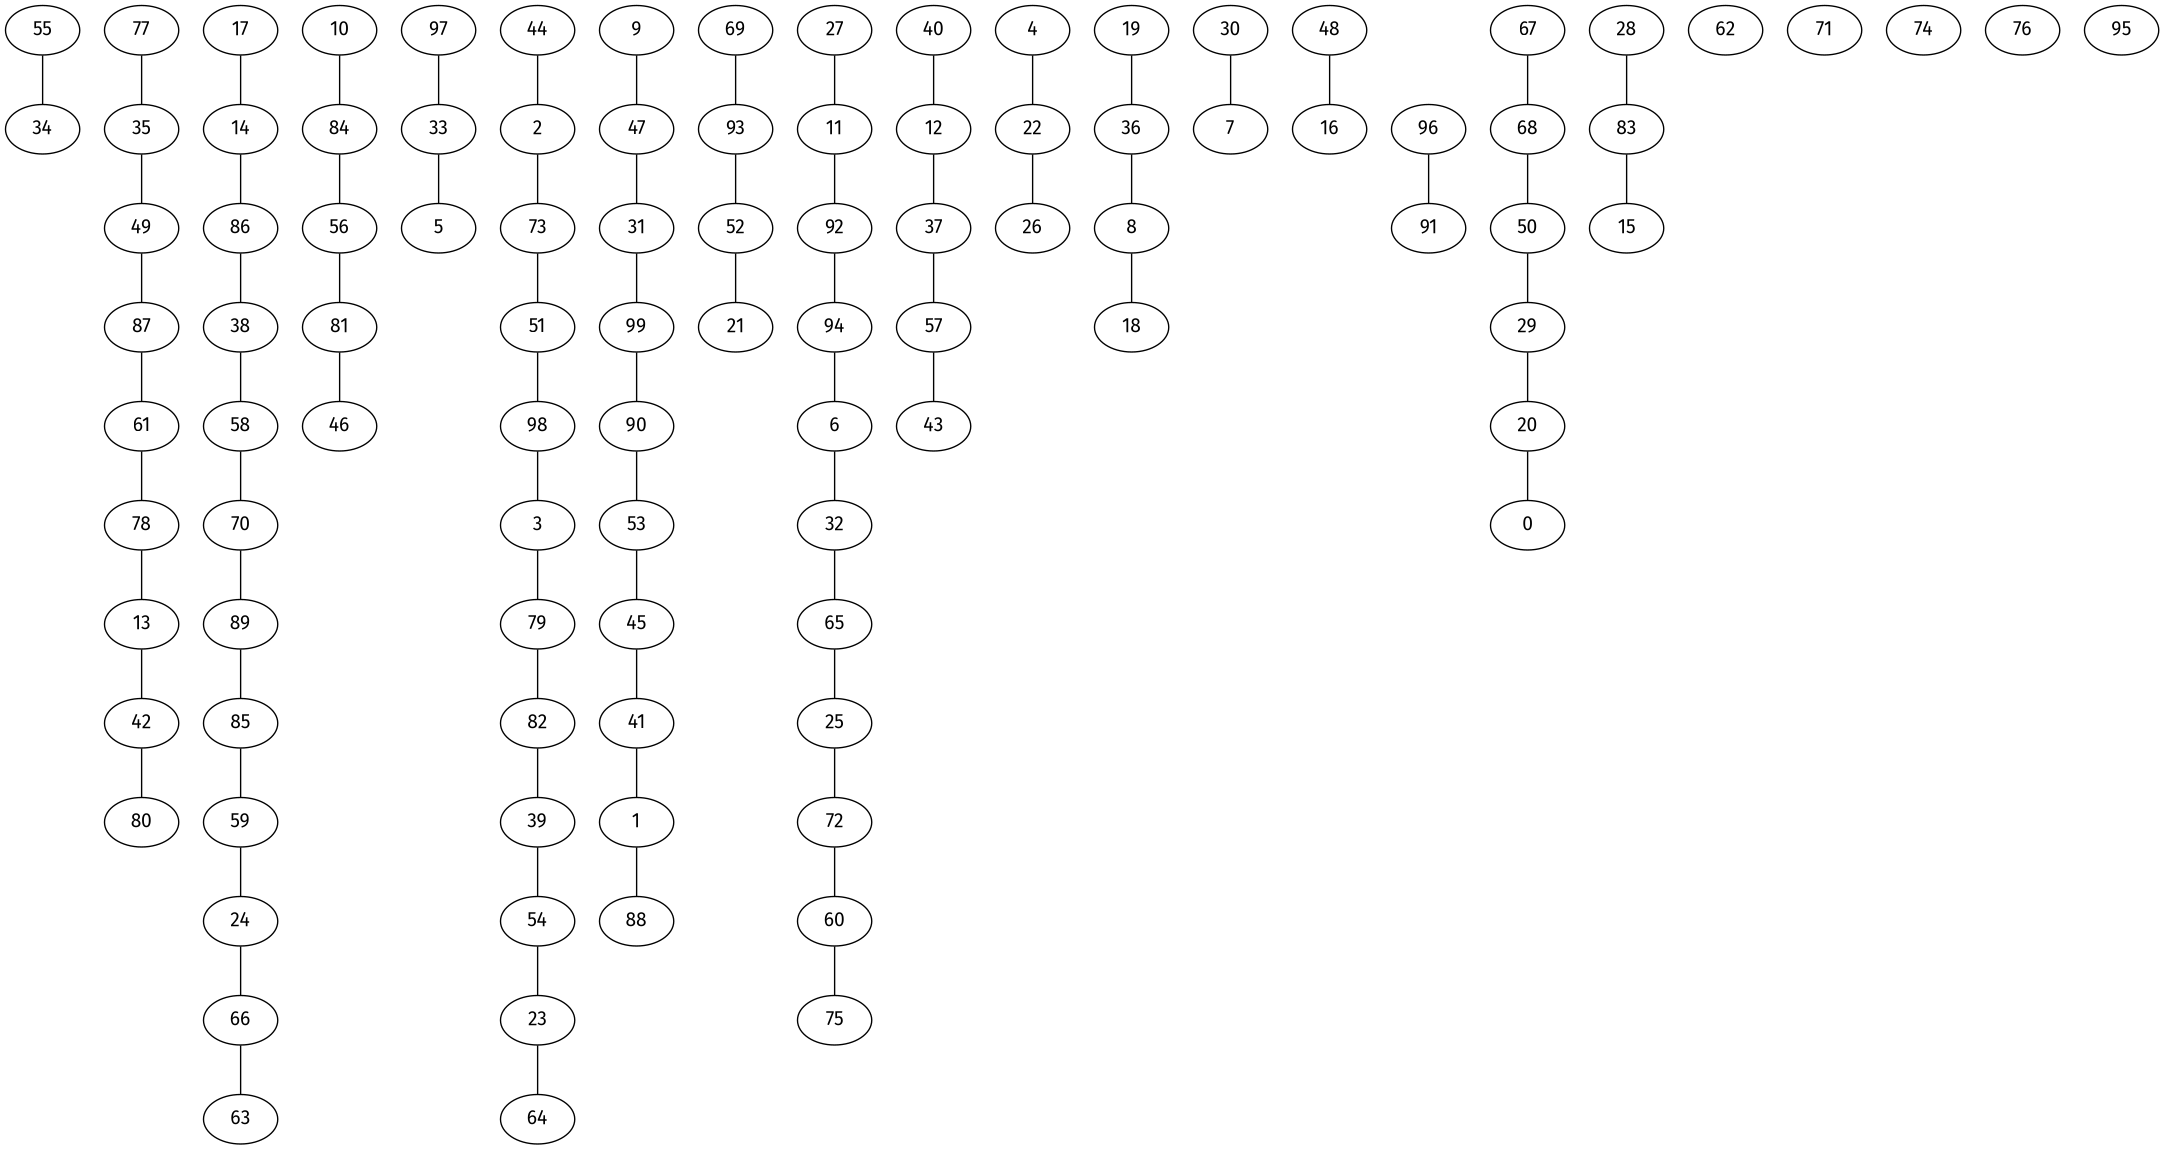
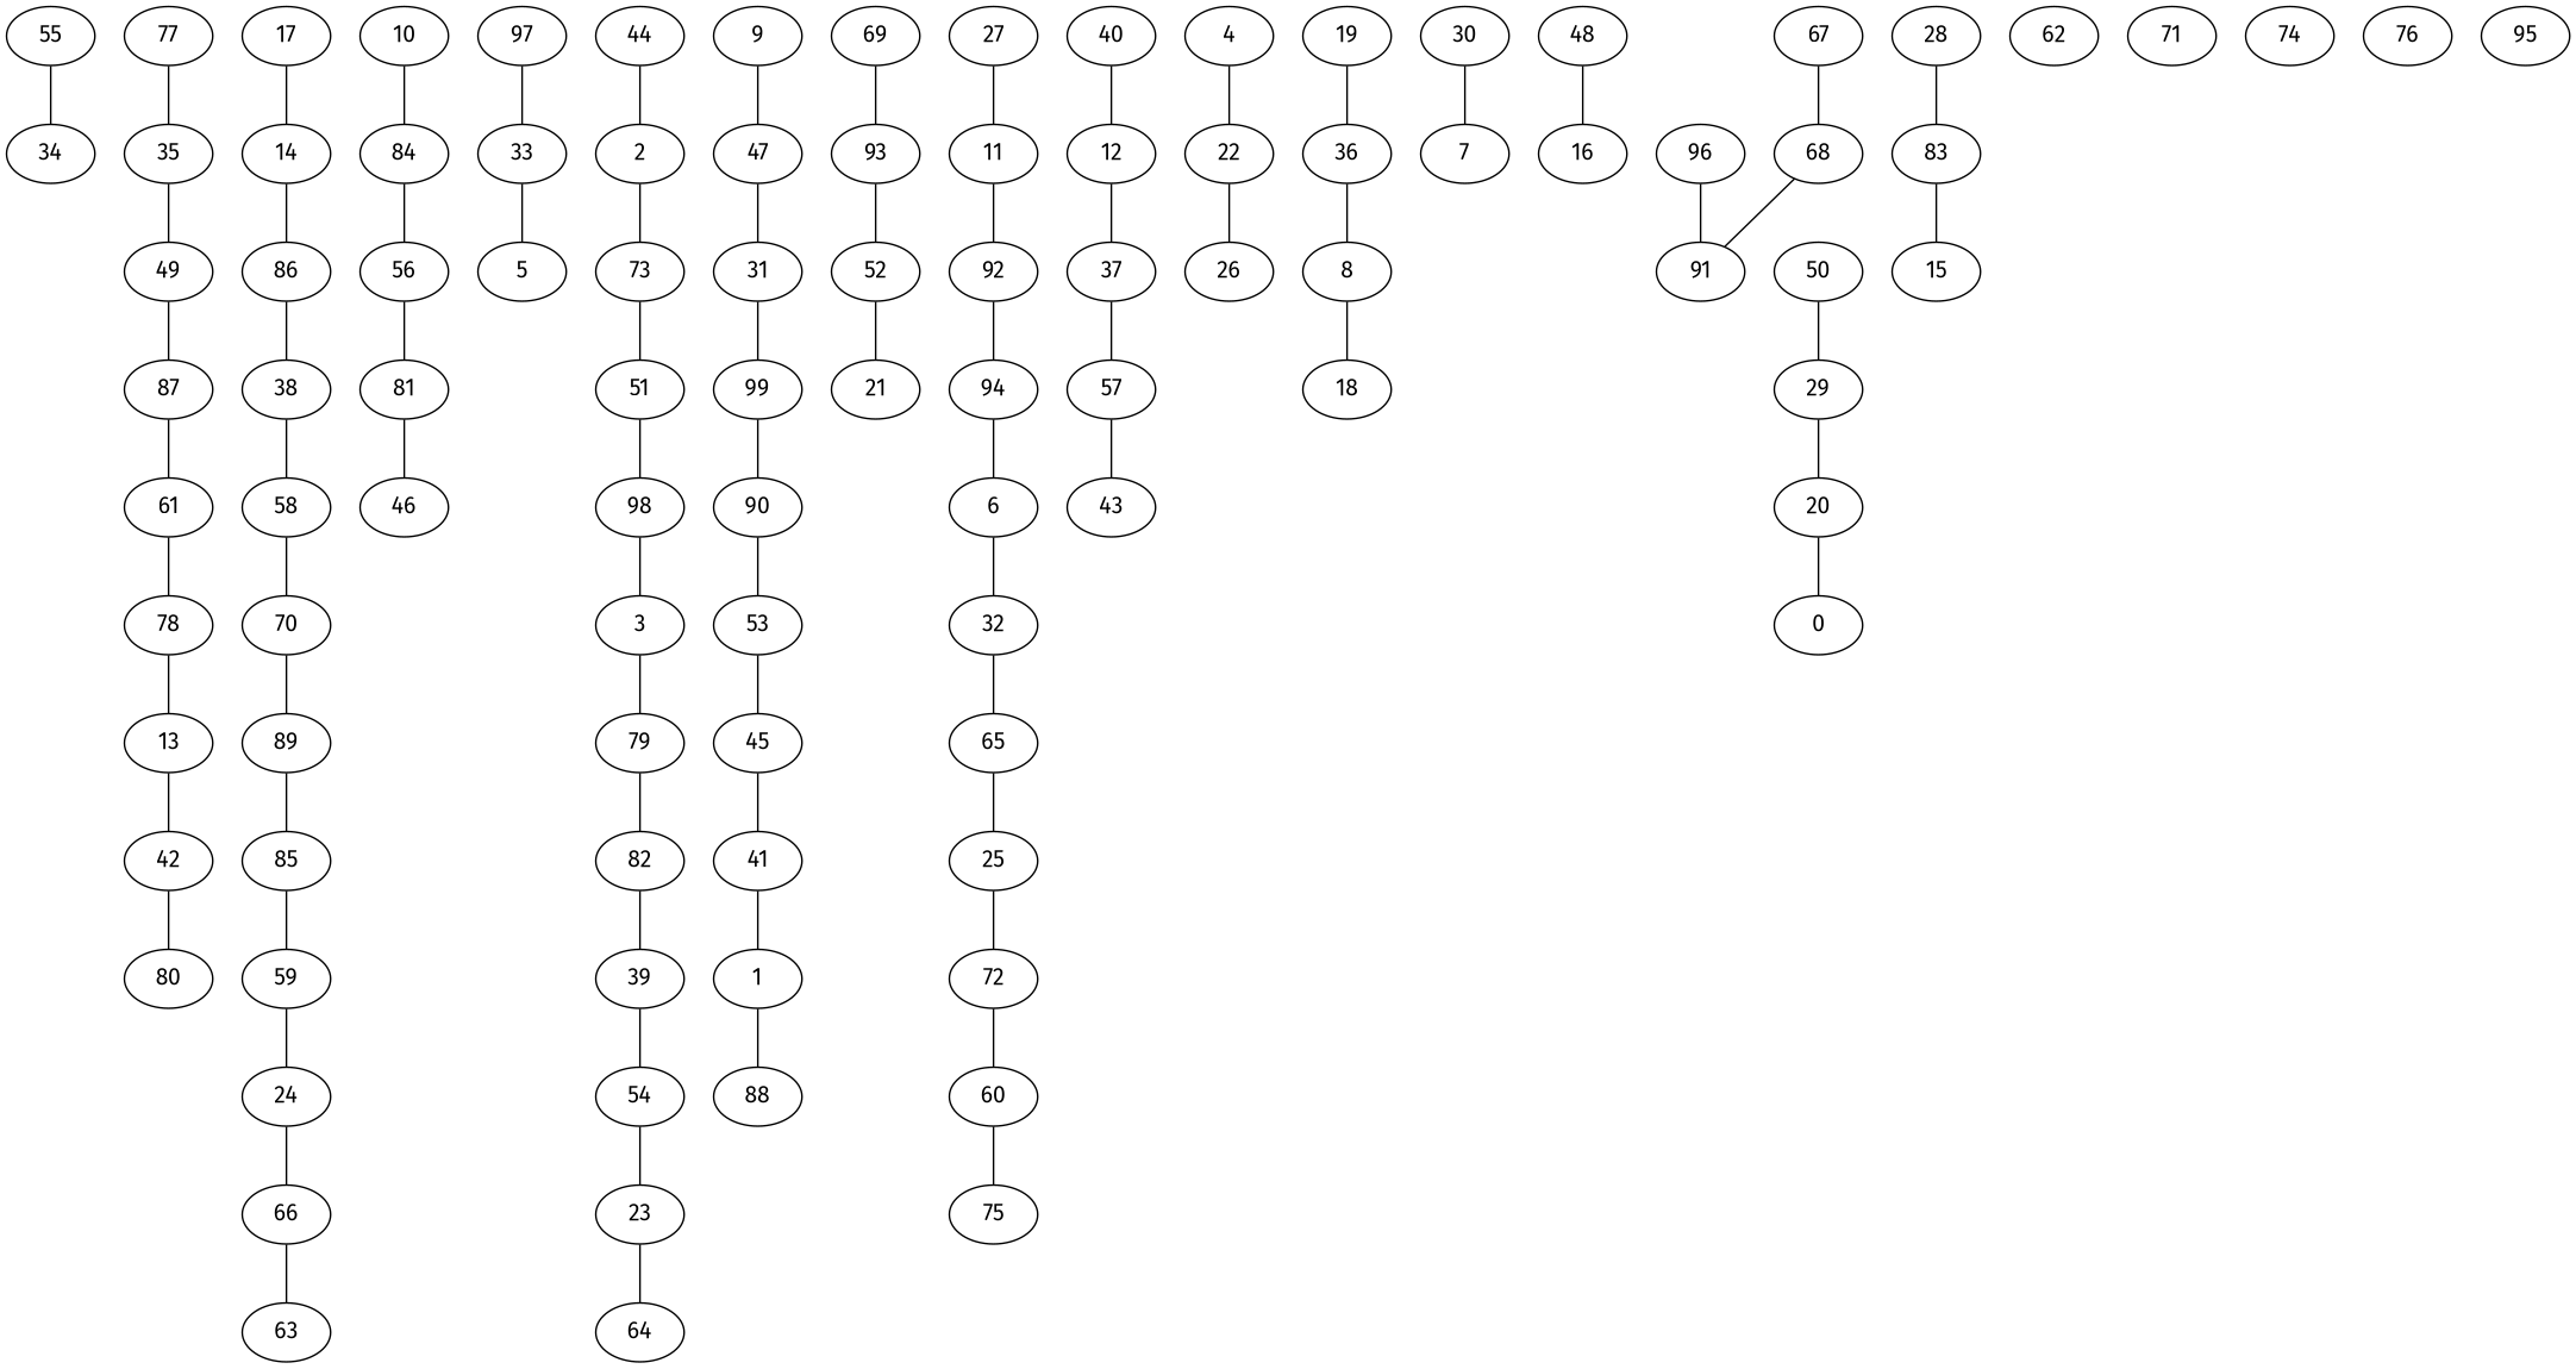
  graph {
    fontname="Fira Sans"
    node [fontname="Fira Sans"]
    edge [fontname="Fira Sans"]
    55
    34
    87
    61
    78
    13
    59
    24
    66
    63
    81
    46
    97
    33
    5
    39
    54
    23
    64
    41
    1
    88
    2
    73
    51
    98
    69
    93
    52
    21
    77
    35
    49
    94
    6
    32
    65
    40
    12
    42
    80
    4
    22
    26
    19
    36
    8
    18
    3
    79
    9
    47
    31
    99
    30
    7
    25
    72
    60
    75
    48
    16
    37
    57
    43
    82
    56
    68
    50
    29
    20
    45
    0
    92
    85
    90
    53
    67
    14
    86
    38
    58
    10
    84
    70
    11
    89
    44
    96
    91
    83
    15
    27
    28
    17
    62
    71
    74
    76
    95
    55 -- 34
    87 -- 61
    61 -- 78
    78 -- 13
    13 -- 42
    59 -- 24
    24 -- 66
    66 -- 63
    81 -- 46
    97 -- 33
    33 -- 5
    39 -- 54
    54 -- 23
    23 -- 64
    41 -- 1
    1 -- 88
    2 -- 73
    73 -- 51
    51 -- 98
    98 -- 3
    69 -- 93
    93 -- 52
    52 -- 21
    77 -- 35
    35 -- 49
    49 -- 87
    94 -- 6
    6 -- 32
    32 -- 65
    65 -- 25
    40 -- 12
    12 -- 37
    42 -- 80
    4 -- 22
    22 -- 26
    19 -- 36
    36 -- 8
    8 -- 18
    3 -- 79
    79 -- 82
    9 -- 47
    47 -- 31
    31 -- 99
    99 -- 90
    30 -- 7
    25 -- 72
    72 -- 60
    60 -- 75
    48 -- 16
    37 -- 57
    57 -- 43
    82 -- 39
    56 -- 81
-   68 -- 50
+   68 -- 91
    50 -- 29
    29 -- 20
    20 -- 0
    45 -- 41
    92 -- 94
    85 -- 59
    90 -- 53
    53 -- 45
    67 -- 68
    14 -- 86
    86 -- 38
    38 -- 58
    58 -- 70
    10 -- 84
    84 -- 56
    70 -- 89
    11 -- 92
    89 -- 85
    44 -- 2
    96 -- 91
    83 -- 15
    27 -- 11
    28 -- 83
    17 -- 14
  }
